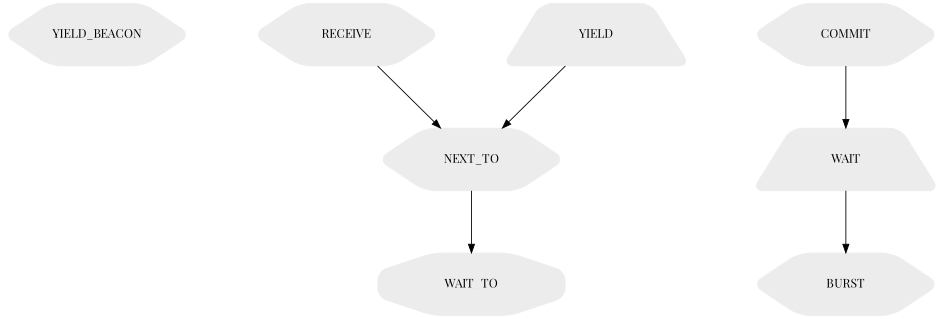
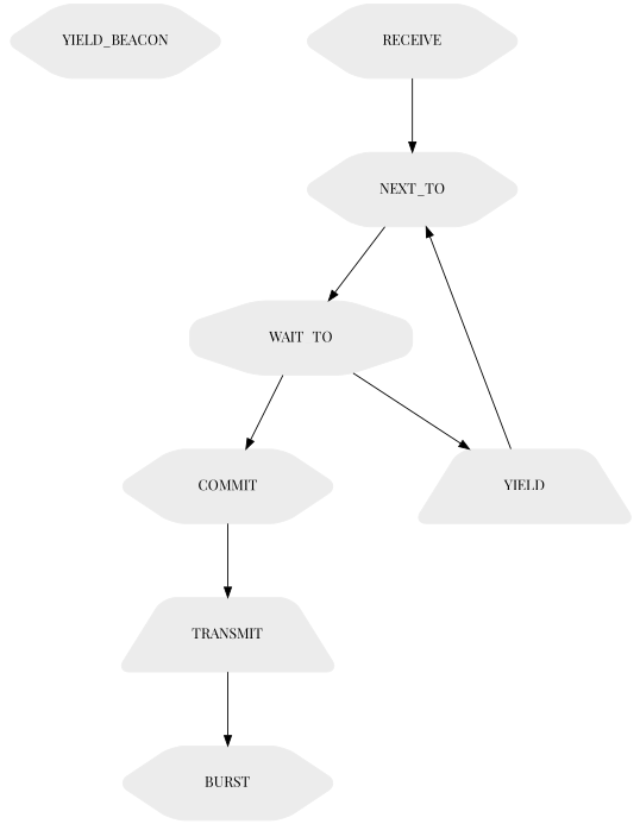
  digraph {
    fontname="Playfair Display"
    nodesep=1
    ranksep=1
    node [color="#ECECEC" fontname="Playfair Display" margin=0.15 shape=hexagon style="rounded,filled"]
    edge [fontname="Playfair Display"]
    n1 [height=1 label=YIELD_BEACON width=3]
    RECEIVE [height=1 width=3]
    NEXT_TO [height=1 width=3]
    WAIT_TO [height=1 shape=octagon width=3]
    COMMIT [height=1 width=3]
    YIELD [height=1 shape=trapezium width=3]
-   TRANSMIT [height=1 shape=trapezium width=3 label=WAIT]
+   TRANSMIT [height=1 shape=trapezium width=3]
    BURST [height=1 width=3]
    RECEIVE -> NEXT_TO
    NEXT_TO -> WAIT_TO
+   WAIT_TO -> COMMIT
+   WAIT_TO -> YIELD
    COMMIT -> TRANSMIT
    YIELD -> NEXT_TO
    TRANSMIT -> BURST
  }
